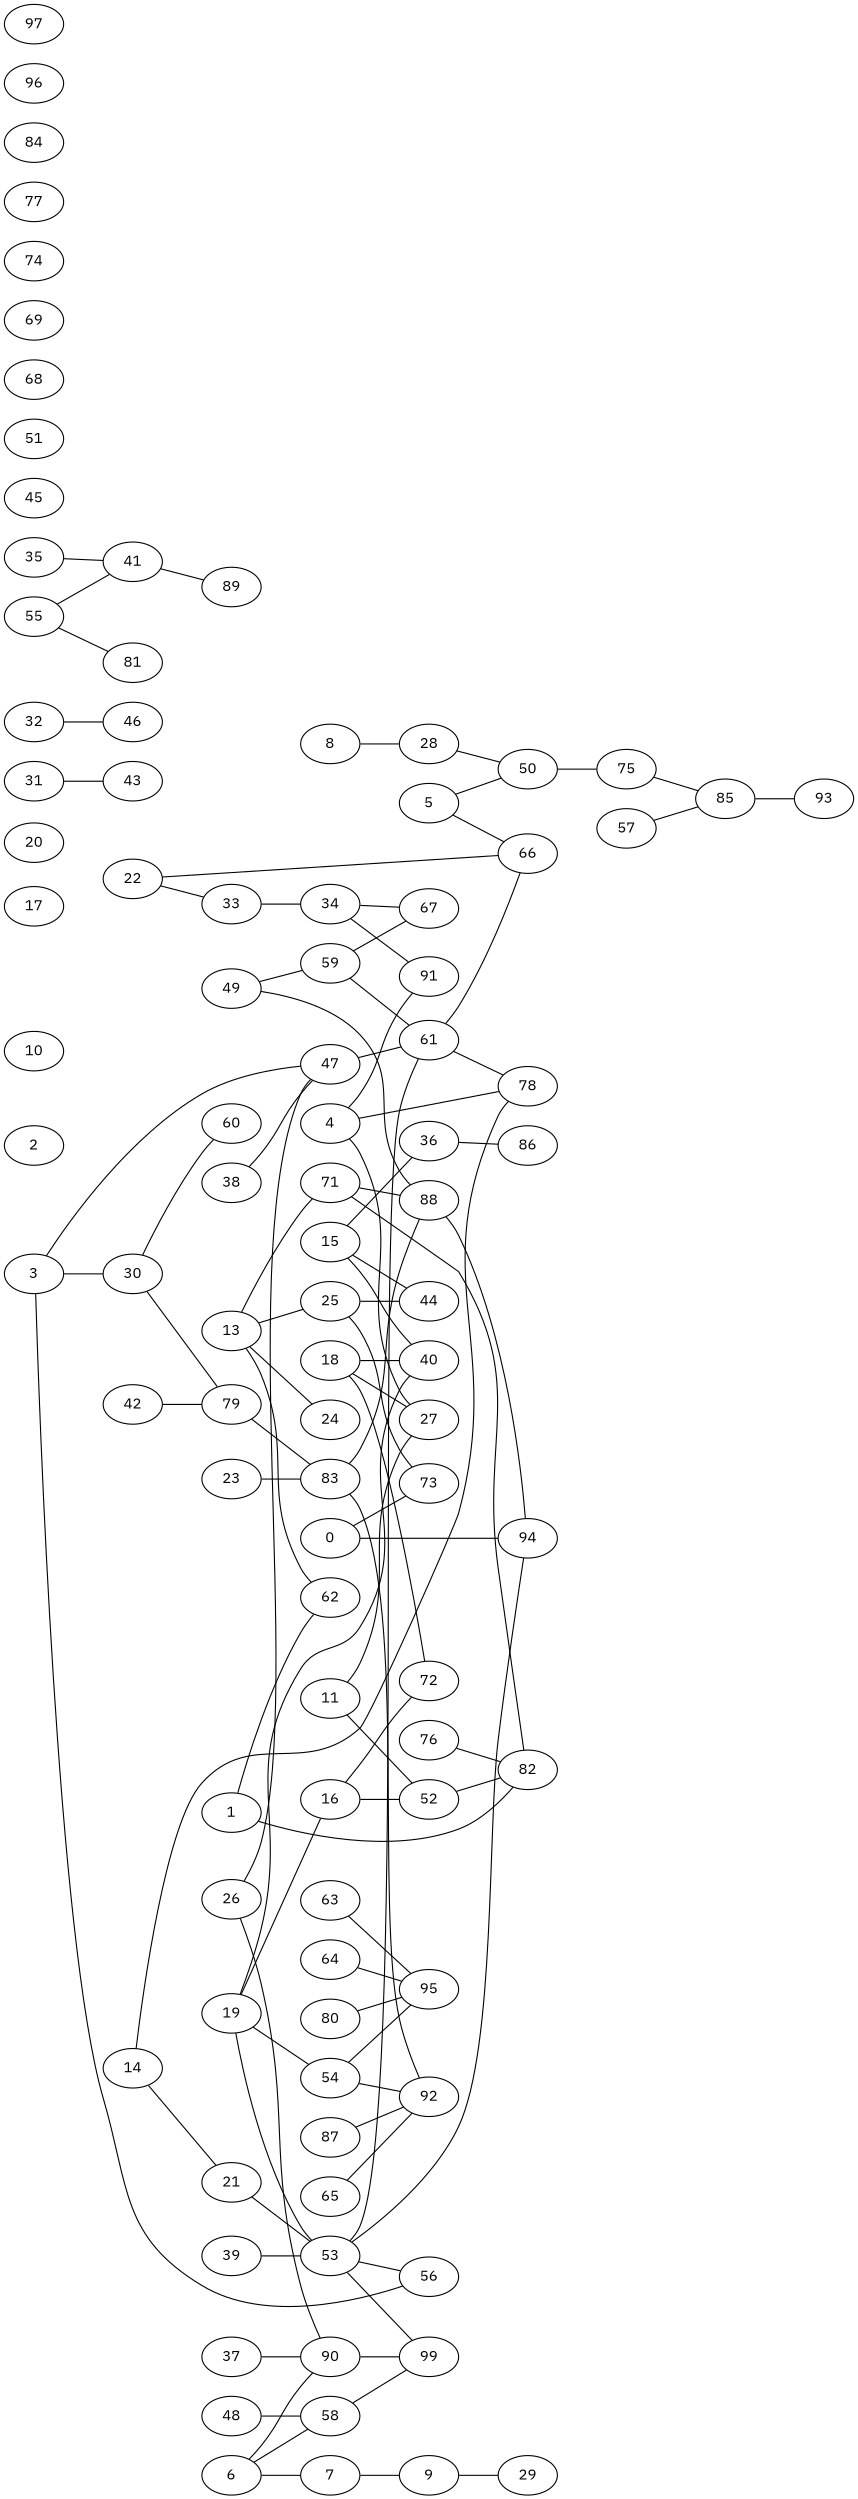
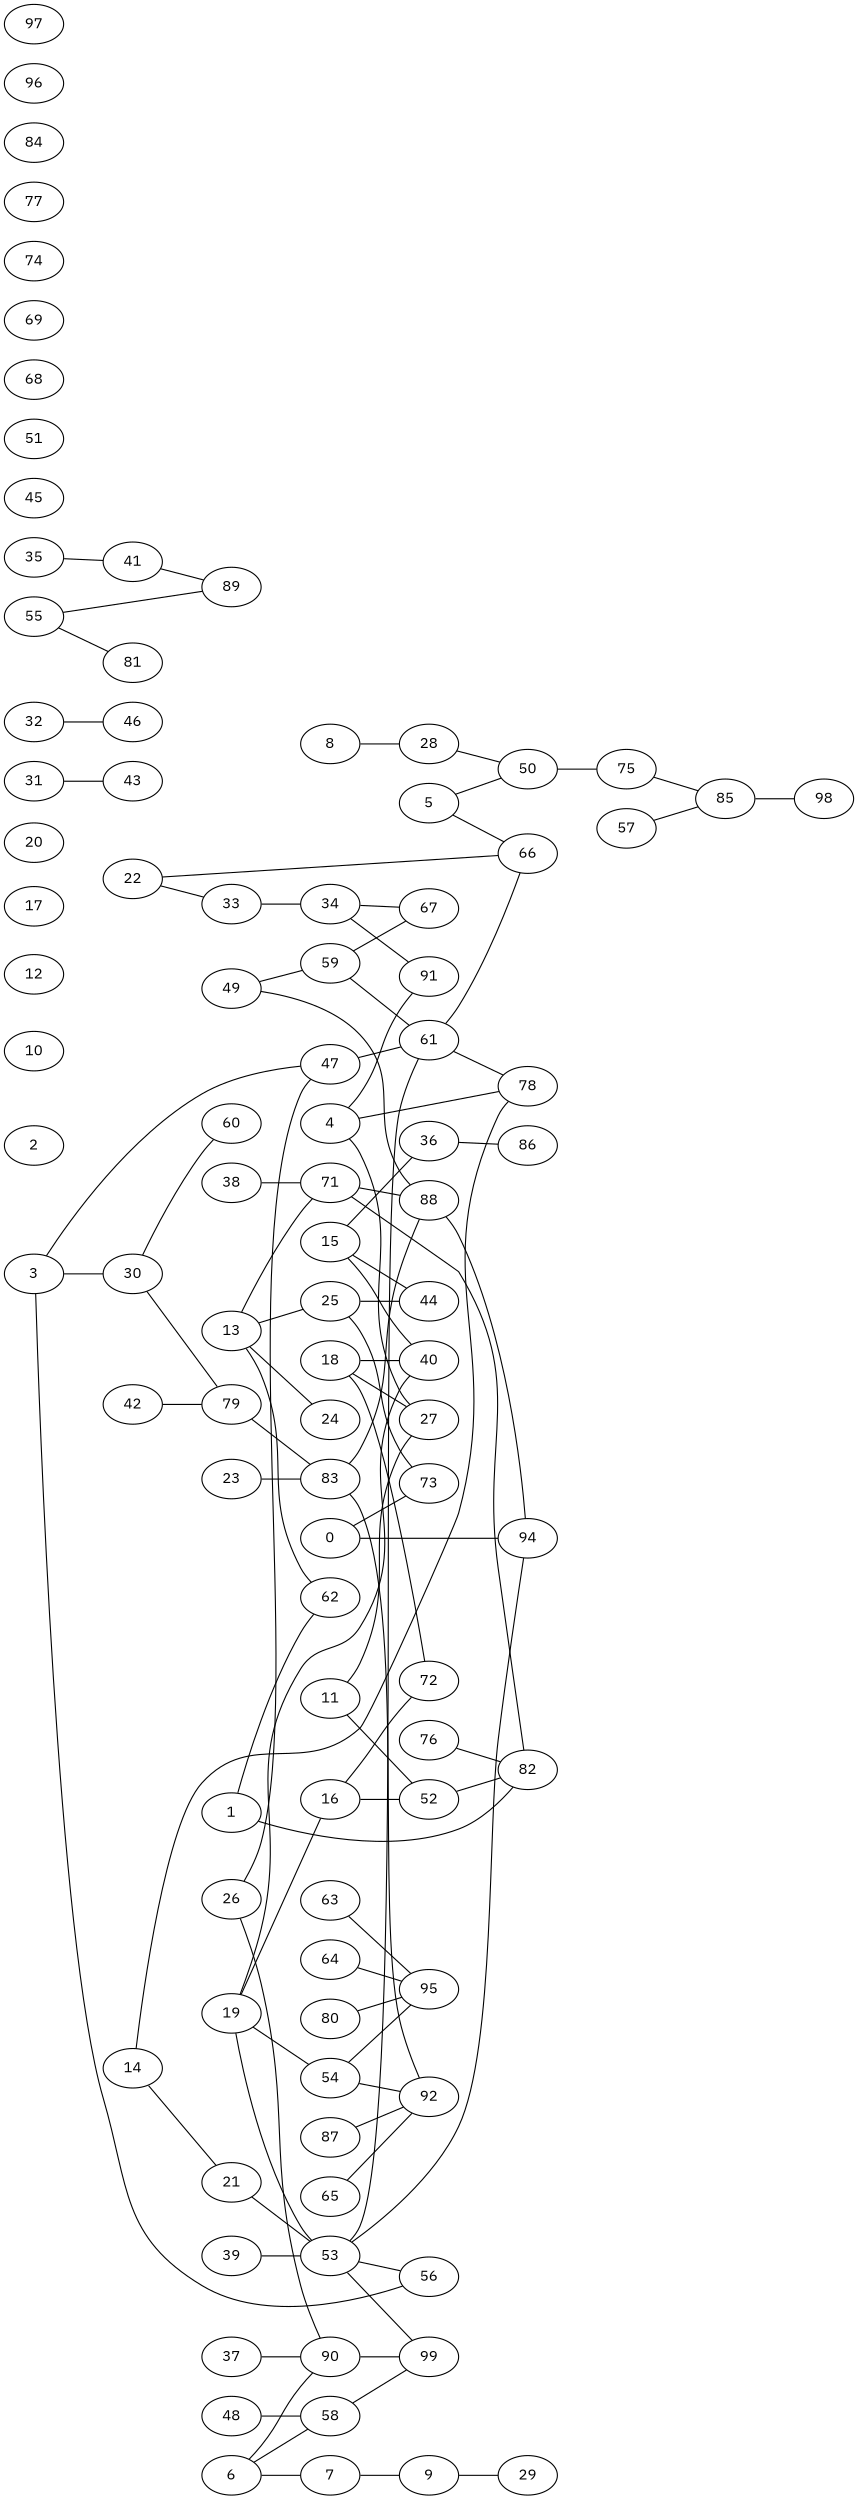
  graph {
    fontname="IBM Plex Sans"
    rankdir=LR
    node [fontname="IBM Plex Sans"]
    edge [fontname="IBM Plex Sans"]
    0
    73
    94
    1
    62
    82
    2
    3
    30
    47
    56
    60
    79
    61
    4
    27
    78
    91
    5
    50
    66
    75
    6
    7
    58
    90
    9
    99
    29
    8
    28
    10
    11
    52
+   12
    13
    24
    25
    71
    44
    88
    14
    21
    53
    15
    36
    40
    86
    16
    72
    17
    18
    19
    54
    92
    95
    57
    85
    20
    33
    34
    22
    23
    83
    26
    31
    43
    32
    46
    67
    35
    41
    89
    37
    38
    39
    42
    45
    48
    49
    59
    51
    55
    81
-   93
+   93 [label=98]
    63
    64
    65
    68
    69
    87
    74
    76
    77
    80
    84
    96
    97
    0 -- 73
    0 -- 94
    1 -- 62
    1 -- 82
    3 -- 30
    3 -- 47
    3 -- 56
    30 -- 60
    30 -- 79
    47 -- 61
    79 -- 83
    61 -- 78
    61 -- 66
    4 -- 27
    4 -- 78
    4 -- 91
    5 -- 50
    5 -- 66
    50 -- 75
    75 -- 85
    6 -- 7
    6 -- 58
    6 -- 90
    7 -- 9
    58 -- 99
    90 -- 99
    9 -- 29
    8 -- 28
    28 -- 50
    11 -- 27
    11 -- 52
    52 -- 82
    13 -- 62
    13 -- 24
    13 -- 25
    13 -- 71
    25 -- 73
    25 -- 44
    71 -- 82
    71 -- 88
    88 -- 94
    14 -- 78
    14 -- 21
    21 -- 53
    53 -- 94
    53 -- 56
    53 -- 61
    53 -- 99
    15 -- 44
    15 -- 36
    15 -- 40
    36 -- 86
    16 -- 52
    16 -- 72
    18 -- 27
    18 -- 40
    18 -- 72
    19 -- 53
    19 -- 40
    19 -- 16
    19 -- 54
    54 -- 92
    54 -- 95
    57 -- 85
    85 -- 93
    33 -- 34
    34 -- 91
    34 -- 67
    22 -- 66
    22 -- 33
    23 -- 83
    83 -- 88
    83 -- 92
    26 -- 47
    26 -- 90
    31 -- 43
    32 -- 46
    35 -- 41
    41 -- 89
    37 -- 90
-   38 -- 47
+   38 -- 71
    39 -- 53
    42 -- 79
    48 -- 58
    49 -- 88
    49 -- 59
    59 -- 61
    59 -- 67
-   55 -- 41
+   55 -- 89
    55 -- 81
    63 -- 95
    64 -- 95
    65 -- 92
    87 -- 92
    76 -- 82
    80 -- 95
  }
